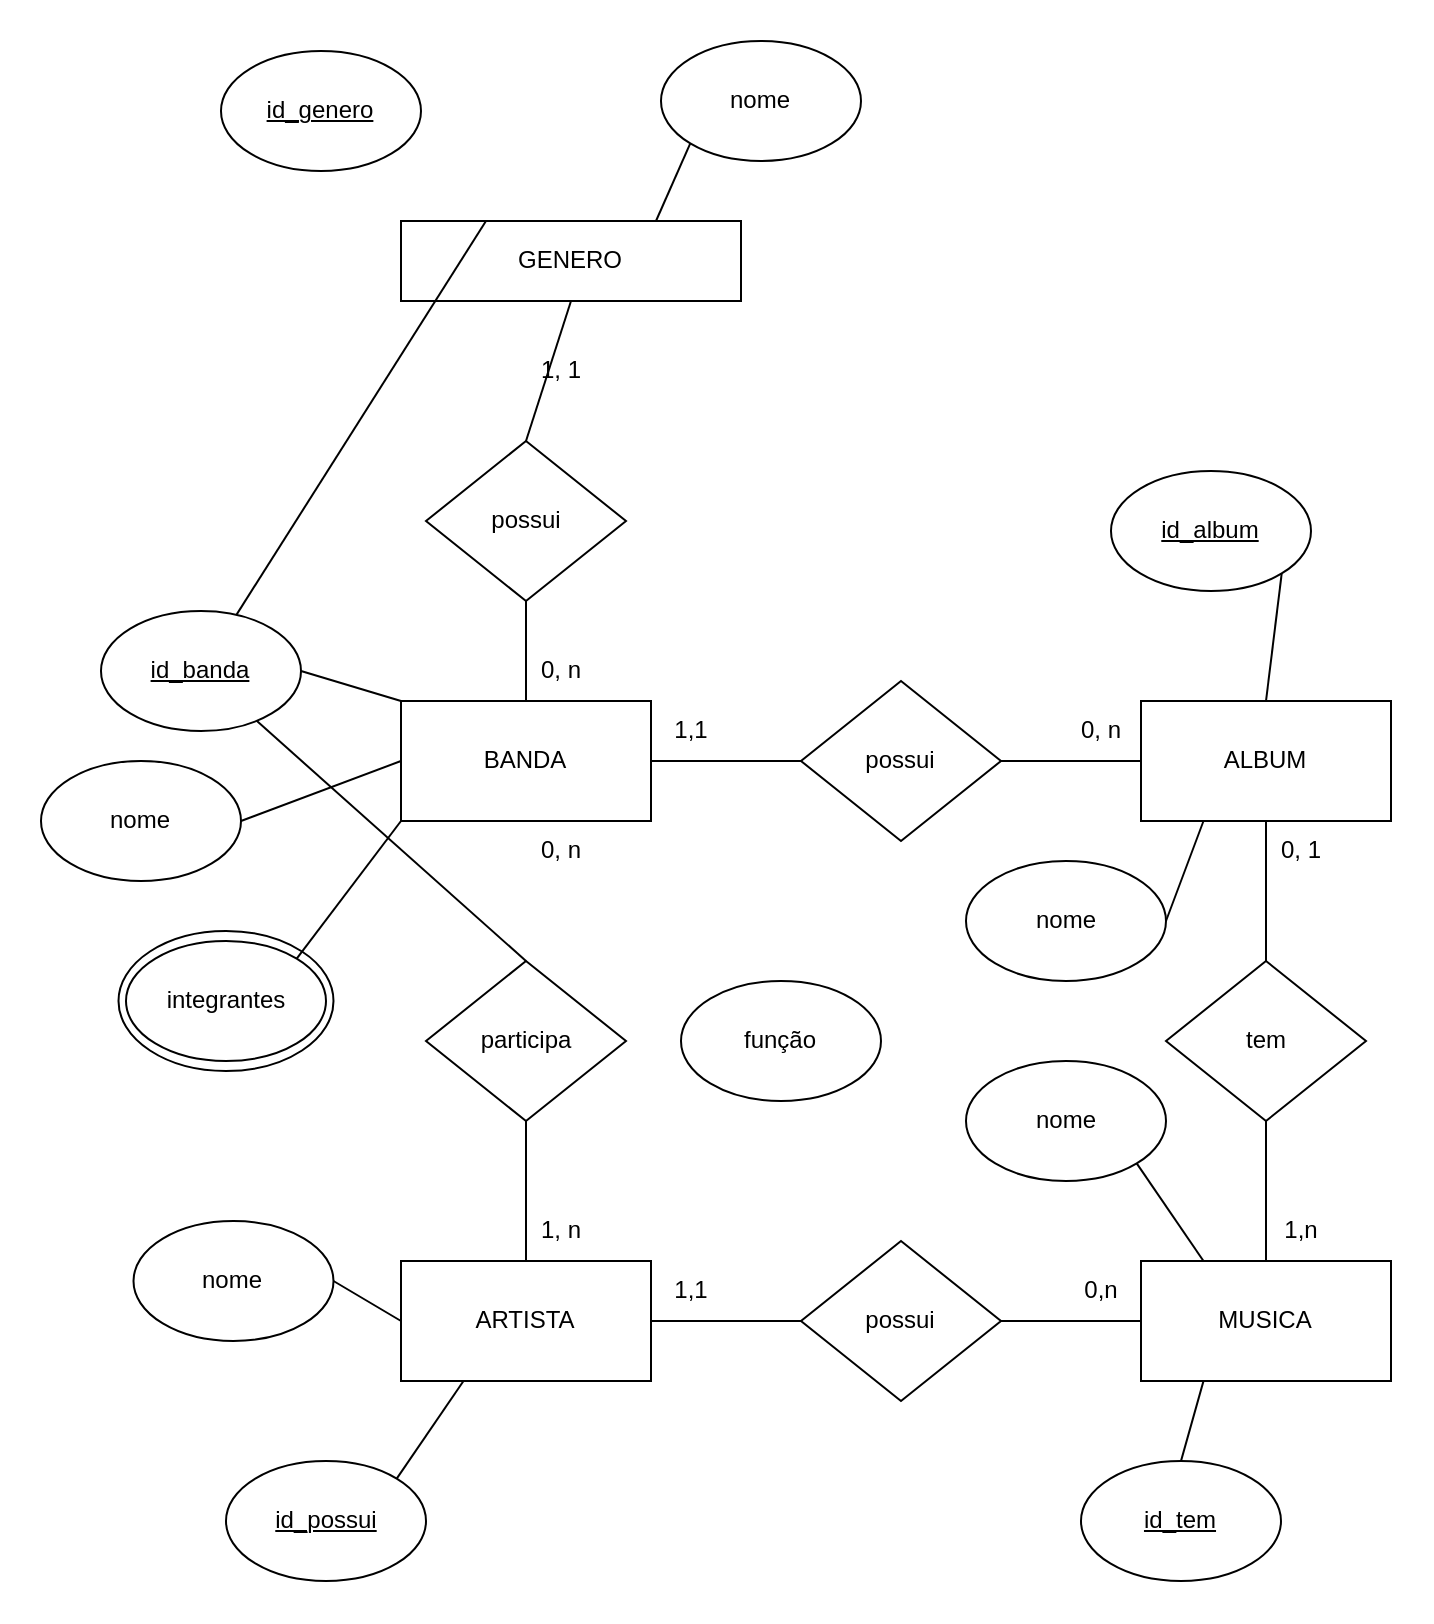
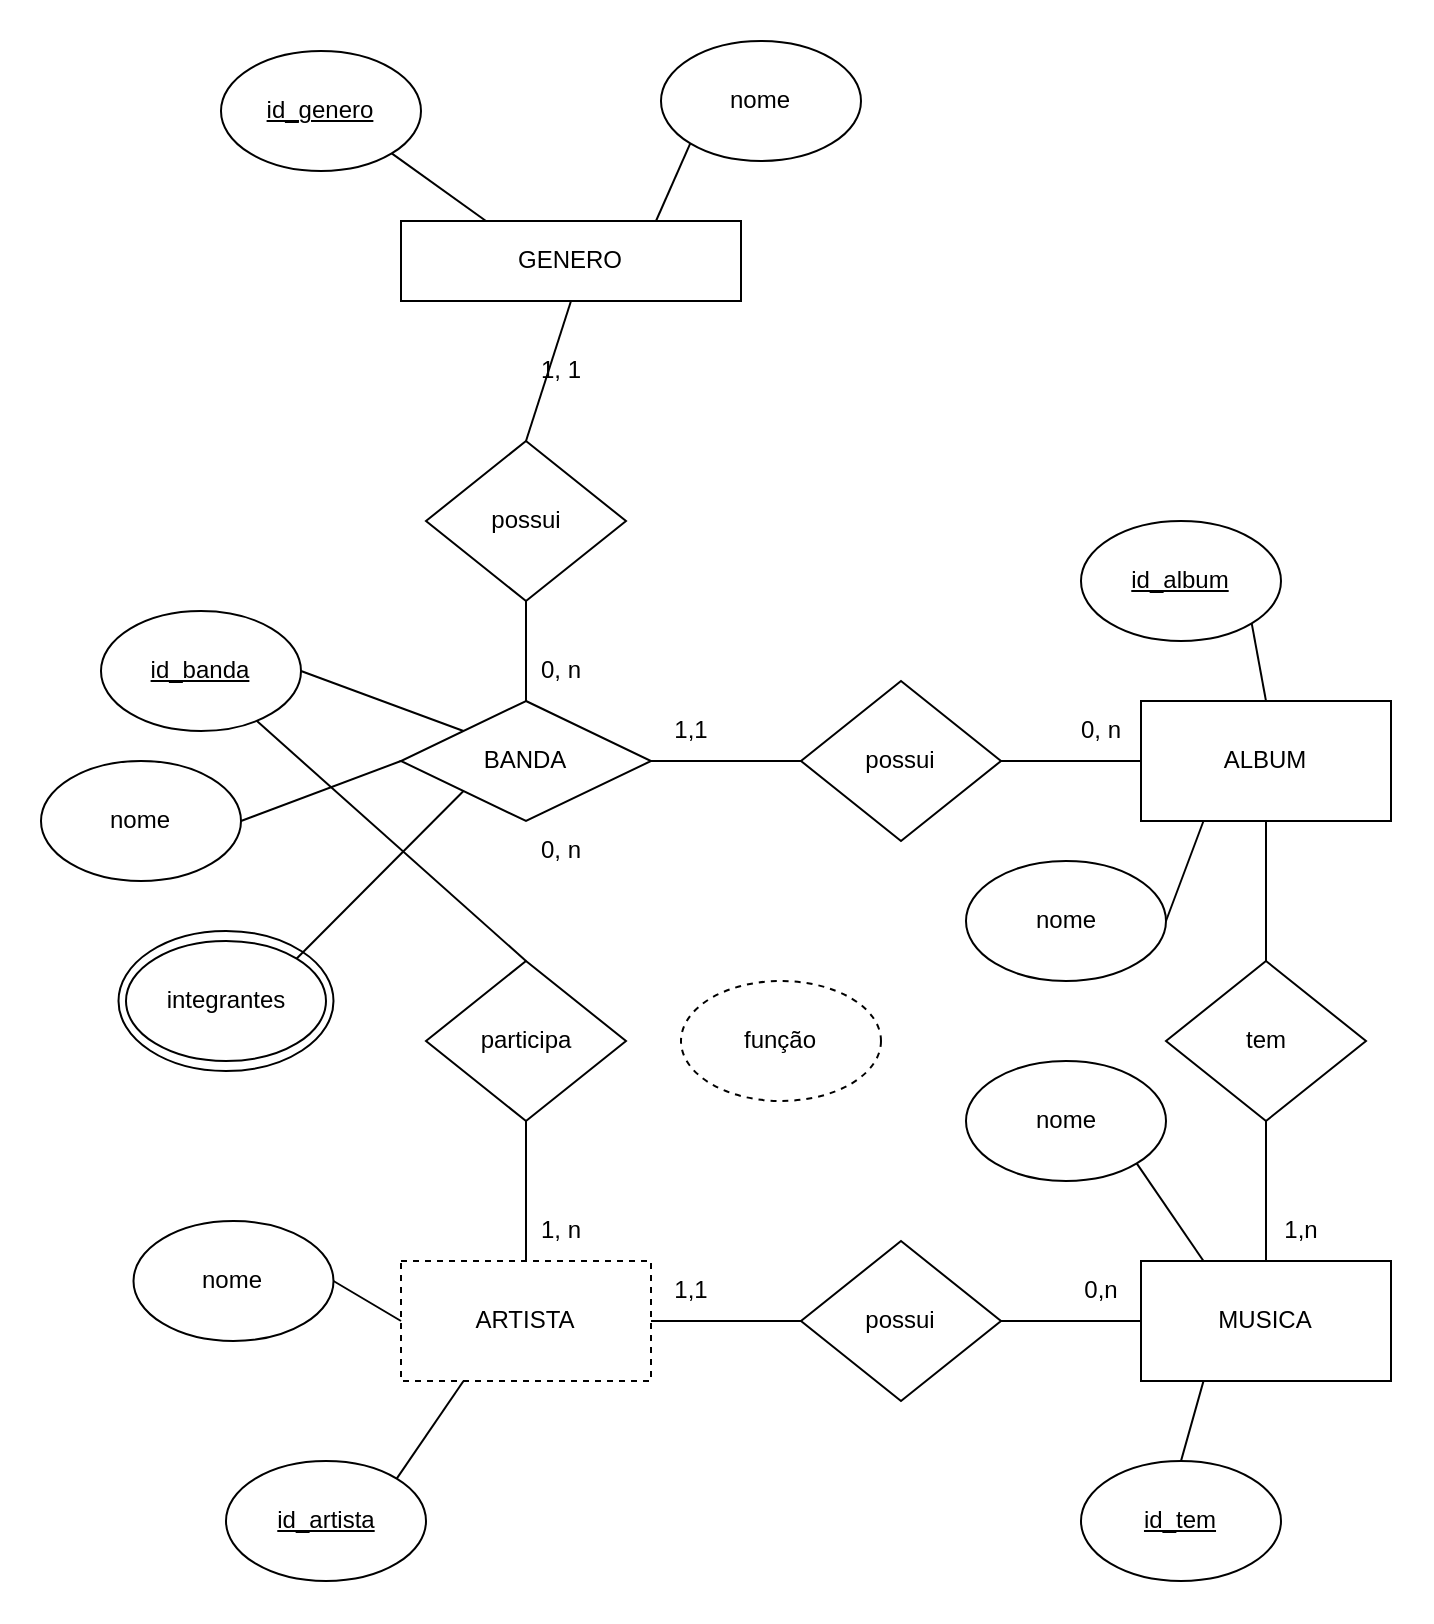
  <mxCell id="0" />
  <mxCell id="1" parent="0" />
  <mxCell id="2" value="integrantes" style="ellipse;whiteSpace=wrap;html=1;" parent="1" vertex="1"><mxGeometry x="58.75" y="465" width="107.5" height="70" as="geometry" /></mxCell>
  <mxCell id="3" value="ALBUM" style="rounded=0;whiteSpace=wrap;html=1;" parent="1" vertex="1"><mxGeometry x="570" y="350" width="125" height="60" as="geometry" /></mxCell>
- <mxCell id="4" value="BANDA" style="rounded=0;whiteSpace=wrap;html=1;" parent="1" vertex="1"><mxGeometry x="200" y="350" width="125" height="60" as="geometry" /></mxCell>
- <mxCell id="5" value="ARTISTA" style="rounded=0;whiteSpace=wrap;html=1;" parent="1" vertex="1"><mxGeometry x="200" y="630" width="125" height="60" as="geometry" /></mxCell>
+ <mxCell id="4" value="BANDA" style="rhombus;whiteSpace=wrap;html=1;" parent="1" vertex="1"><mxGeometry x="200" y="350" width="125" height="60" as="geometry" /></mxCell>
+ <mxCell id="5" value="ARTISTA" style="rounded=0;whiteSpace=wrap;html=1;dashed=1;" parent="1" vertex="1"><mxGeometry x="200" y="630" width="125" height="60" as="geometry" /></mxCell>
  <mxCell id="6" value="possui" style="rhombus;whiteSpace=wrap;html=1;" parent="1" vertex="1"><mxGeometry x="400" y="340" width="100" height="80" as="geometry" /></mxCell>
  <mxCell id="7" value="GENERO" style="rounded=0;whiteSpace=wrap;html=1;" parent="1" vertex="1"><mxGeometry x="200" y="110" width="170" height="40" as="geometry" /></mxCell>
  <mxCell id="8" value="participa" style="rhombus;whiteSpace=wrap;html=1;" parent="1" vertex="1"><mxGeometry x="212.5" y="480" width="100" height="80" as="geometry" /></mxCell>
  <mxCell id="9" value="tem" style="rhombus;whiteSpace=wrap;html=1;" parent="1" vertex="1"><mxGeometry x="582.5" y="480" width="100" height="80" as="geometry" /></mxCell>
  <mxCell id="10" value="MUSICA" style="rounded=0;whiteSpace=wrap;html=1;" parent="1" vertex="1"><mxGeometry x="570" y="630" width="125" height="60" as="geometry" /></mxCell>
  <mxCell id="11" value="possui" style="rhombus;whiteSpace=wrap;html=1;" parent="1" vertex="1"><mxGeometry x="212.5" y="220" width="100" height="80" as="geometry" /></mxCell>
  <mxCell id="12" value="possui" style="rhombus;whiteSpace=wrap;html=1;" parent="1" vertex="1"><mxGeometry x="400" y="620" width="100" height="80" as="geometry" /></mxCell>
  <mxCell id="13" value="" style="endArrow=none;html=1;entryX=0.5;entryY=1;entryDx=0;entryDy=0;exitX=0.5;exitY=0;exitDx=0;exitDy=0;" parent="1" source="11" target="7" edge="1"><mxGeometry width="50" height="50" relative="1" as="geometry"><mxPoint x="340" y="500" as="sourcePoint" /><mxPoint x="390" y="450" as="targetPoint" /></mxGeometry></mxCell>
  <mxCell id="14" value="" style="endArrow=none;html=1;entryX=0.5;entryY=1;entryDx=0;entryDy=0;exitX=0.5;exitY=0;exitDx=0;exitDy=0;" parent="1" source="4" target="11" edge="1"><mxGeometry width="50" height="50" relative="1" as="geometry"><mxPoint x="272.5" y="220" as="sourcePoint" /><mxPoint x="272.5" y="180" as="targetPoint" /></mxGeometry></mxCell>
  <mxCell id="15" value="" style="endArrow=none;html=1;exitX=0.5;exitY=0;exitDx=0;exitDy=0;" parent="1" source="8" target="35" edge="1"><mxGeometry width="50" height="50" relative="1" as="geometry"><mxPoint x="272.5" y="360" as="sourcePoint" /><mxPoint x="272.5" y="310" as="targetPoint" /></mxGeometry></mxCell>
  <mxCell id="16" value="" style="endArrow=none;html=1;entryX=0.5;entryY=1;entryDx=0;entryDy=0;exitX=0.5;exitY=0;exitDx=0;exitDy=0;" parent="1" source="5" target="8" edge="1"><mxGeometry width="50" height="50" relative="1" as="geometry"><mxPoint x="272.5" y="490" as="sourcePoint" /><mxPoint x="272.5" y="420" as="targetPoint" /></mxGeometry></mxCell>
  <mxCell id="17" value="" style="endArrow=none;html=1;entryX=0;entryY=0.5;entryDx=0;entryDy=0;exitX=1;exitY=0.5;exitDx=0;exitDy=0;" parent="1" source="4" target="6" edge="1"><mxGeometry width="50" height="50" relative="1" as="geometry"><mxPoint x="272.5" y="640" as="sourcePoint" /><mxPoint x="272.5" y="570" as="targetPoint" /></mxGeometry></mxCell>
  <mxCell id="18" value="" style="endArrow=none;html=1;entryX=0;entryY=0.5;entryDx=0;entryDy=0;exitX=1;exitY=0.5;exitDx=0;exitDy=0;" parent="1" source="6" target="3" edge="1"><mxGeometry width="50" height="50" relative="1" as="geometry"><mxPoint x="335" y="390" as="sourcePoint" /><mxPoint x="400" y="390" as="targetPoint" /></mxGeometry></mxCell>
  <mxCell id="19" value="" style="endArrow=none;html=1;entryX=0.5;entryY=1;entryDx=0;entryDy=0;exitX=0.5;exitY=0;exitDx=0;exitDy=0;" parent="1" source="9" target="3" edge="1"><mxGeometry width="50" height="50" relative="1" as="geometry"><mxPoint x="500" y="390" as="sourcePoint" /><mxPoint x="580" y="390" as="targetPoint" /></mxGeometry></mxCell>
  <mxCell id="20" value="" style="endArrow=none;html=1;entryX=0.5;entryY=0;entryDx=0;entryDy=0;exitX=0.5;exitY=1;exitDx=0;exitDy=0;" parent="1" source="9" target="10" edge="1"><mxGeometry width="50" height="50" relative="1" as="geometry"><mxPoint x="642.5" y="490" as="sourcePoint" /><mxPoint x="642.5" y="420" as="targetPoint" /></mxGeometry></mxCell>
  <mxCell id="21" value="" style="endArrow=none;html=1;entryX=0;entryY=0.5;entryDx=0;entryDy=0;exitX=1;exitY=0.5;exitDx=0;exitDy=0;" parent="1" source="12" target="10" edge="1"><mxGeometry width="50" height="50" relative="1" as="geometry"><mxPoint x="642.5" y="570" as="sourcePoint" /><mxPoint x="642.5" y="640" as="targetPoint" /></mxGeometry></mxCell>
  <mxCell id="22" value="" style="endArrow=none;html=1;entryX=0;entryY=0.5;entryDx=0;entryDy=0;exitX=1;exitY=0.5;exitDx=0;exitDy=0;" parent="1" source="5" target="12" edge="1"><mxGeometry width="50" height="50" relative="1" as="geometry"><mxPoint x="500" y="670" as="sourcePoint" /><mxPoint x="580" y="670" as="targetPoint" /></mxGeometry></mxCell>
  <mxCell id="23" value="1, 1" style="text;html=1;align=center;verticalAlign=middle;resizable=0;points=[];autosize=1;strokeColor=none;fillColor=none;" parent="1" vertex="1"><mxGeometry x="260" y="170" width="40" height="30" as="geometry" /></mxCell>
  <mxCell id="24" value="0, n" style="text;html=1;align=center;verticalAlign=middle;resizable=0;points=[];autosize=1;strokeColor=none;fillColor=none;" parent="1" vertex="1"><mxGeometry x="260" y="320" width="40" height="30" as="geometry" /></mxCell>
  <mxCell id="25" value="1, n" style="text;html=1;align=center;verticalAlign=middle;resizable=0;points=[];autosize=1;strokeColor=none;fillColor=none;" parent="1" vertex="1"><mxGeometry x="260" y="600" width="40" height="30" as="geometry" /></mxCell>
  <mxCell id="26" value="0, n" style="text;html=1;align=center;verticalAlign=middle;resizable=0;points=[];autosize=1;strokeColor=none;fillColor=none;" parent="1" vertex="1"><mxGeometry x="260" y="410" width="40" height="30" as="geometry" /></mxCell>
  <mxCell id="27" value="0, n" style="text;html=1;align=center;verticalAlign=middle;resizable=0;points=[];autosize=1;strokeColor=none;fillColor=none;" parent="1" vertex="1"><mxGeometry x="530" y="350" width="40" height="30" as="geometry" /></mxCell>
  <mxCell id="28" value="1,1" style="text;html=1;align=center;verticalAlign=middle;resizable=0;points=[];autosize=1;strokeColor=none;fillColor=none;" parent="1" vertex="1"><mxGeometry x="325" y="350" width="40" height="30" as="geometry" /></mxCell>
  <mxCell id="29" value="0,n" style="text;html=1;align=center;verticalAlign=middle;resizable=0;points=[];autosize=1;strokeColor=none;fillColor=none;" parent="1" vertex="1"><mxGeometry x="530" y="630" width="40" height="30" as="geometry" /></mxCell>
  <mxCell id="30" value="1,1" style="text;html=1;align=center;verticalAlign=middle;resizable=0;points=[];autosize=1;strokeColor=none;fillColor=none;" parent="1" vertex="1"><mxGeometry x="325" y="630" width="40" height="30" as="geometry" /></mxCell>
  <mxCell id="31" value="1,n" style="text;html=1;align=center;verticalAlign=middle;resizable=0;points=[];autosize=1;strokeColor=none;fillColor=none;" parent="1" vertex="1"><mxGeometry x="630" y="600" width="40" height="30" as="geometry" /></mxCell>
- <mxCell id="32" value="0, 1" style="text;html=1;align=center;verticalAlign=middle;resizable=0;points=[];autosize=1;strokeColor=none;fillColor=none;" parent="1" vertex="1"><mxGeometry x="630" y="410" width="40" height="30" as="geometry" /></mxCell>
  <mxCell id="33" value="&lt;u&gt;id_genero&lt;/u&gt;" style="ellipse;whiteSpace=wrap;html=1;" parent="1" vertex="1"><mxGeometry x="110" y="25" width="100" height="60" as="geometry" /></mxCell>
  <mxCell id="34" value="nome" style="ellipse;whiteSpace=wrap;html=1;" parent="1" vertex="1"><mxGeometry x="330" y="20" width="100" height="60" as="geometry" /></mxCell>
  <mxCell id="35" value="&lt;u&gt;id_banda&lt;/u&gt;" style="ellipse;whiteSpace=wrap;html=1;" parent="1" vertex="1"><mxGeometry x="50" y="305" width="100" height="60" as="geometry" /></mxCell>
  <mxCell id="36" value="nome" style="ellipse;whiteSpace=wrap;html=1;" parent="1" vertex="1"><mxGeometry x="20" y="380" width="100" height="60" as="geometry" /></mxCell>
  <mxCell id="37" value="integrantes" style="ellipse;whiteSpace=wrap;html=1;" parent="1" vertex="1"><mxGeometry x="62.5" y="470" width="100" height="60" as="geometry" /></mxCell>
- <mxCell id="38" value="" style="endArrow=none;html=1;exitX=0.25;exitY=0;exitDx=0;exitDy=0;" parent="1" source="7" target="35" edge="1"><mxGeometry width="50" height="50" relative="1" as="geometry"><mxPoint x="272.5" y="230" as="sourcePoint" /><mxPoint x="272.5" y="180" as="targetPoint" /></mxGeometry></mxCell>
+ <mxCell id="38" value="" style="endArrow=none;html=1;entryX=1;entryY=1;entryDx=0;entryDy=0;exitX=0.25;exitY=0;exitDx=0;exitDy=0;" parent="1" source="7" target="33" edge="1"><mxGeometry width="50" height="50" relative="1" as="geometry"><mxPoint x="272.5" y="230" as="sourcePoint" /><mxPoint x="272.5" y="180" as="targetPoint" /></mxGeometry></mxCell>
  <mxCell id="39" value="" style="endArrow=none;html=1;entryX=0;entryY=1;entryDx=0;entryDy=0;exitX=0.75;exitY=0;exitDx=0;exitDy=0;" parent="1" source="7" target="34" edge="1"><mxGeometry width="50" height="50" relative="1" as="geometry"><mxPoint x="241.25" y="120" as="sourcePoint" /><mxPoint x="215.355" y="81.213" as="targetPoint" /></mxGeometry></mxCell>
  <mxCell id="40" value="" style="endArrow=none;html=1;entryX=0;entryY=0;entryDx=0;entryDy=0;exitX=1;exitY=0.5;exitDx=0;exitDy=0;" parent="1" source="35" target="4" edge="1"><mxGeometry width="50" height="50" relative="1" as="geometry"><mxPoint x="303.75" y="120" as="sourcePoint" /><mxPoint x="354.645" y="81.213" as="targetPoint" /></mxGeometry></mxCell>
  <mxCell id="41" value="" style="endArrow=none;html=1;entryX=0;entryY=0.5;entryDx=0;entryDy=0;exitX=1;exitY=0.5;exitDx=0;exitDy=0;" parent="1" source="36" target="4" edge="1"><mxGeometry width="50" height="50" relative="1" as="geometry"><mxPoint x="160" y="345" as="sourcePoint" /><mxPoint x="210" y="360" as="targetPoint" /></mxGeometry></mxCell>
  <mxCell id="42" value="" style="endArrow=none;html=1;entryX=0;entryY=1;entryDx=0;entryDy=0;exitX=1;exitY=0;exitDx=0;exitDy=0;" parent="1" source="37" target="4" edge="1"><mxGeometry width="50" height="50" relative="1" as="geometry"><mxPoint x="130" y="420" as="sourcePoint" /><mxPoint x="210" y="390" as="targetPoint" /></mxGeometry></mxCell>
- <mxCell id="43" value="&lt;u&gt;id_album&lt;/u&gt;" style="ellipse;whiteSpace=wrap;html=1;" parent="1" vertex="1"><mxGeometry x="555" y="235" width="100" height="60" as="geometry" /></mxCell>
+ <mxCell id="43" value="&lt;u&gt;id_album&lt;/u&gt;" style="ellipse;whiteSpace=wrap;html=1;" parent="1" vertex="1"><mxGeometry x="540" y="260" width="100" height="60" as="geometry" /></mxCell>
  <mxCell id="44" value="nome" style="ellipse;whiteSpace=wrap;html=1;" parent="1" vertex="1"><mxGeometry x="482.5" y="430" width="100" height="60" as="geometry" /></mxCell>
  <mxCell id="45" value="&lt;u&gt;id_tem&lt;/u&gt;" style="ellipse;whiteSpace=wrap;html=1;" parent="1" vertex="1"><mxGeometry x="540" y="730" width="100" height="60" as="geometry" /></mxCell>
  <mxCell id="46" value="nome" style="ellipse;whiteSpace=wrap;html=1;" parent="1" vertex="1"><mxGeometry x="482.5" y="530" width="100" height="60" as="geometry" /></mxCell>
- <mxCell id="47" value="&lt;u&gt;id_possui&lt;/u&gt;" style="ellipse;whiteSpace=wrap;html=1;" parent="1" vertex="1"><mxGeometry x="112.5" y="730" width="100" height="60" as="geometry" /></mxCell>
- <mxCell id="48" value="função" style="ellipse;whiteSpace=wrap;html=1;" parent="1" vertex="1"><mxGeometry x="340" y="490" width="100" height="60" as="geometry" /></mxCell>
+ <mxCell id="47" value="&lt;u&gt;id_artista&lt;/u&gt;" style="ellipse;whiteSpace=wrap;html=1;" parent="1" vertex="1"><mxGeometry x="112.5" y="730" width="100" height="60" as="geometry" /></mxCell>
+ <mxCell id="48" value="função" style="ellipse;whiteSpace=wrap;html=1;dashed=1;" parent="1" vertex="1"><mxGeometry x="340" y="490" width="100" height="60" as="geometry" /></mxCell>
  <mxCell id="49" value="nome" style="ellipse;whiteSpace=wrap;html=1;" parent="1" vertex="1"><mxGeometry x="66.25" y="610" width="100" height="60" as="geometry" /></mxCell>
  <mxCell id="50" value="" style="endArrow=none;html=1;entryX=0;entryY=0.5;entryDx=0;entryDy=0;exitX=1;exitY=0.5;exitDx=0;exitDy=0;" parent="1" source="49" target="5" edge="1"><mxGeometry width="50" height="50" relative="1" as="geometry"><mxPoint x="157.855" y="488.787" as="sourcePoint" /><mxPoint x="210" y="420" as="targetPoint" /></mxGeometry></mxCell>
  <mxCell id="51" value="" style="endArrow=none;html=1;entryX=0.25;entryY=1;entryDx=0;entryDy=0;exitX=1;exitY=0;exitDx=0;exitDy=0;" parent="1" source="47" target="5" edge="1"><mxGeometry width="50" height="50" relative="1" as="geometry"><mxPoint x="176.25" y="650" as="sourcePoint" /><mxPoint x="210" y="670" as="targetPoint" /></mxGeometry></mxCell>
  <mxCell id="52" value="" style="endArrow=none;html=1;entryX=0.5;entryY=0;entryDx=0;entryDy=0;exitX=0.25;exitY=1;exitDx=0;exitDy=0;" parent="1" source="10" target="45" edge="1"><mxGeometry width="50" height="50" relative="1" as="geometry"><mxPoint x="207.855" y="748.787" as="sourcePoint" /><mxPoint x="241.25" y="700" as="targetPoint" /></mxGeometry></mxCell>
  <mxCell id="53" value="" style="endArrow=none;html=1;entryX=0.25;entryY=0;entryDx=0;entryDy=0;exitX=1;exitY=1;exitDx=0;exitDy=0;" parent="1" source="46" target="10" edge="1"><mxGeometry width="50" height="50" relative="1" as="geometry"><mxPoint x="611.25" y="700" as="sourcePoint" /><mxPoint x="600" y="740" as="targetPoint" /></mxGeometry></mxCell>
  <mxCell id="54" value="" style="endArrow=none;html=1;entryX=0.25;entryY=1;entryDx=0;entryDy=0;exitX=1;exitY=0.5;exitDx=0;exitDy=0;" parent="1" source="44" target="3" edge="1"><mxGeometry width="50" height="50" relative="1" as="geometry"><mxPoint x="577.855" y="591.213" as="sourcePoint" /><mxPoint x="611.25" y="640" as="targetPoint" /></mxGeometry></mxCell>
  <mxCell id="55" value="" style="endArrow=none;html=1;entryX=1;entryY=1;entryDx=0;entryDy=0;exitX=0.5;exitY=0;exitDx=0;exitDy=0;" parent="1" source="3" target="43" edge="1"><mxGeometry width="50" height="50" relative="1" as="geometry"><mxPoint x="592.5" y="470" as="sourcePoint" /><mxPoint x="611.25" y="420" as="targetPoint" /></mxGeometry></mxCell>
